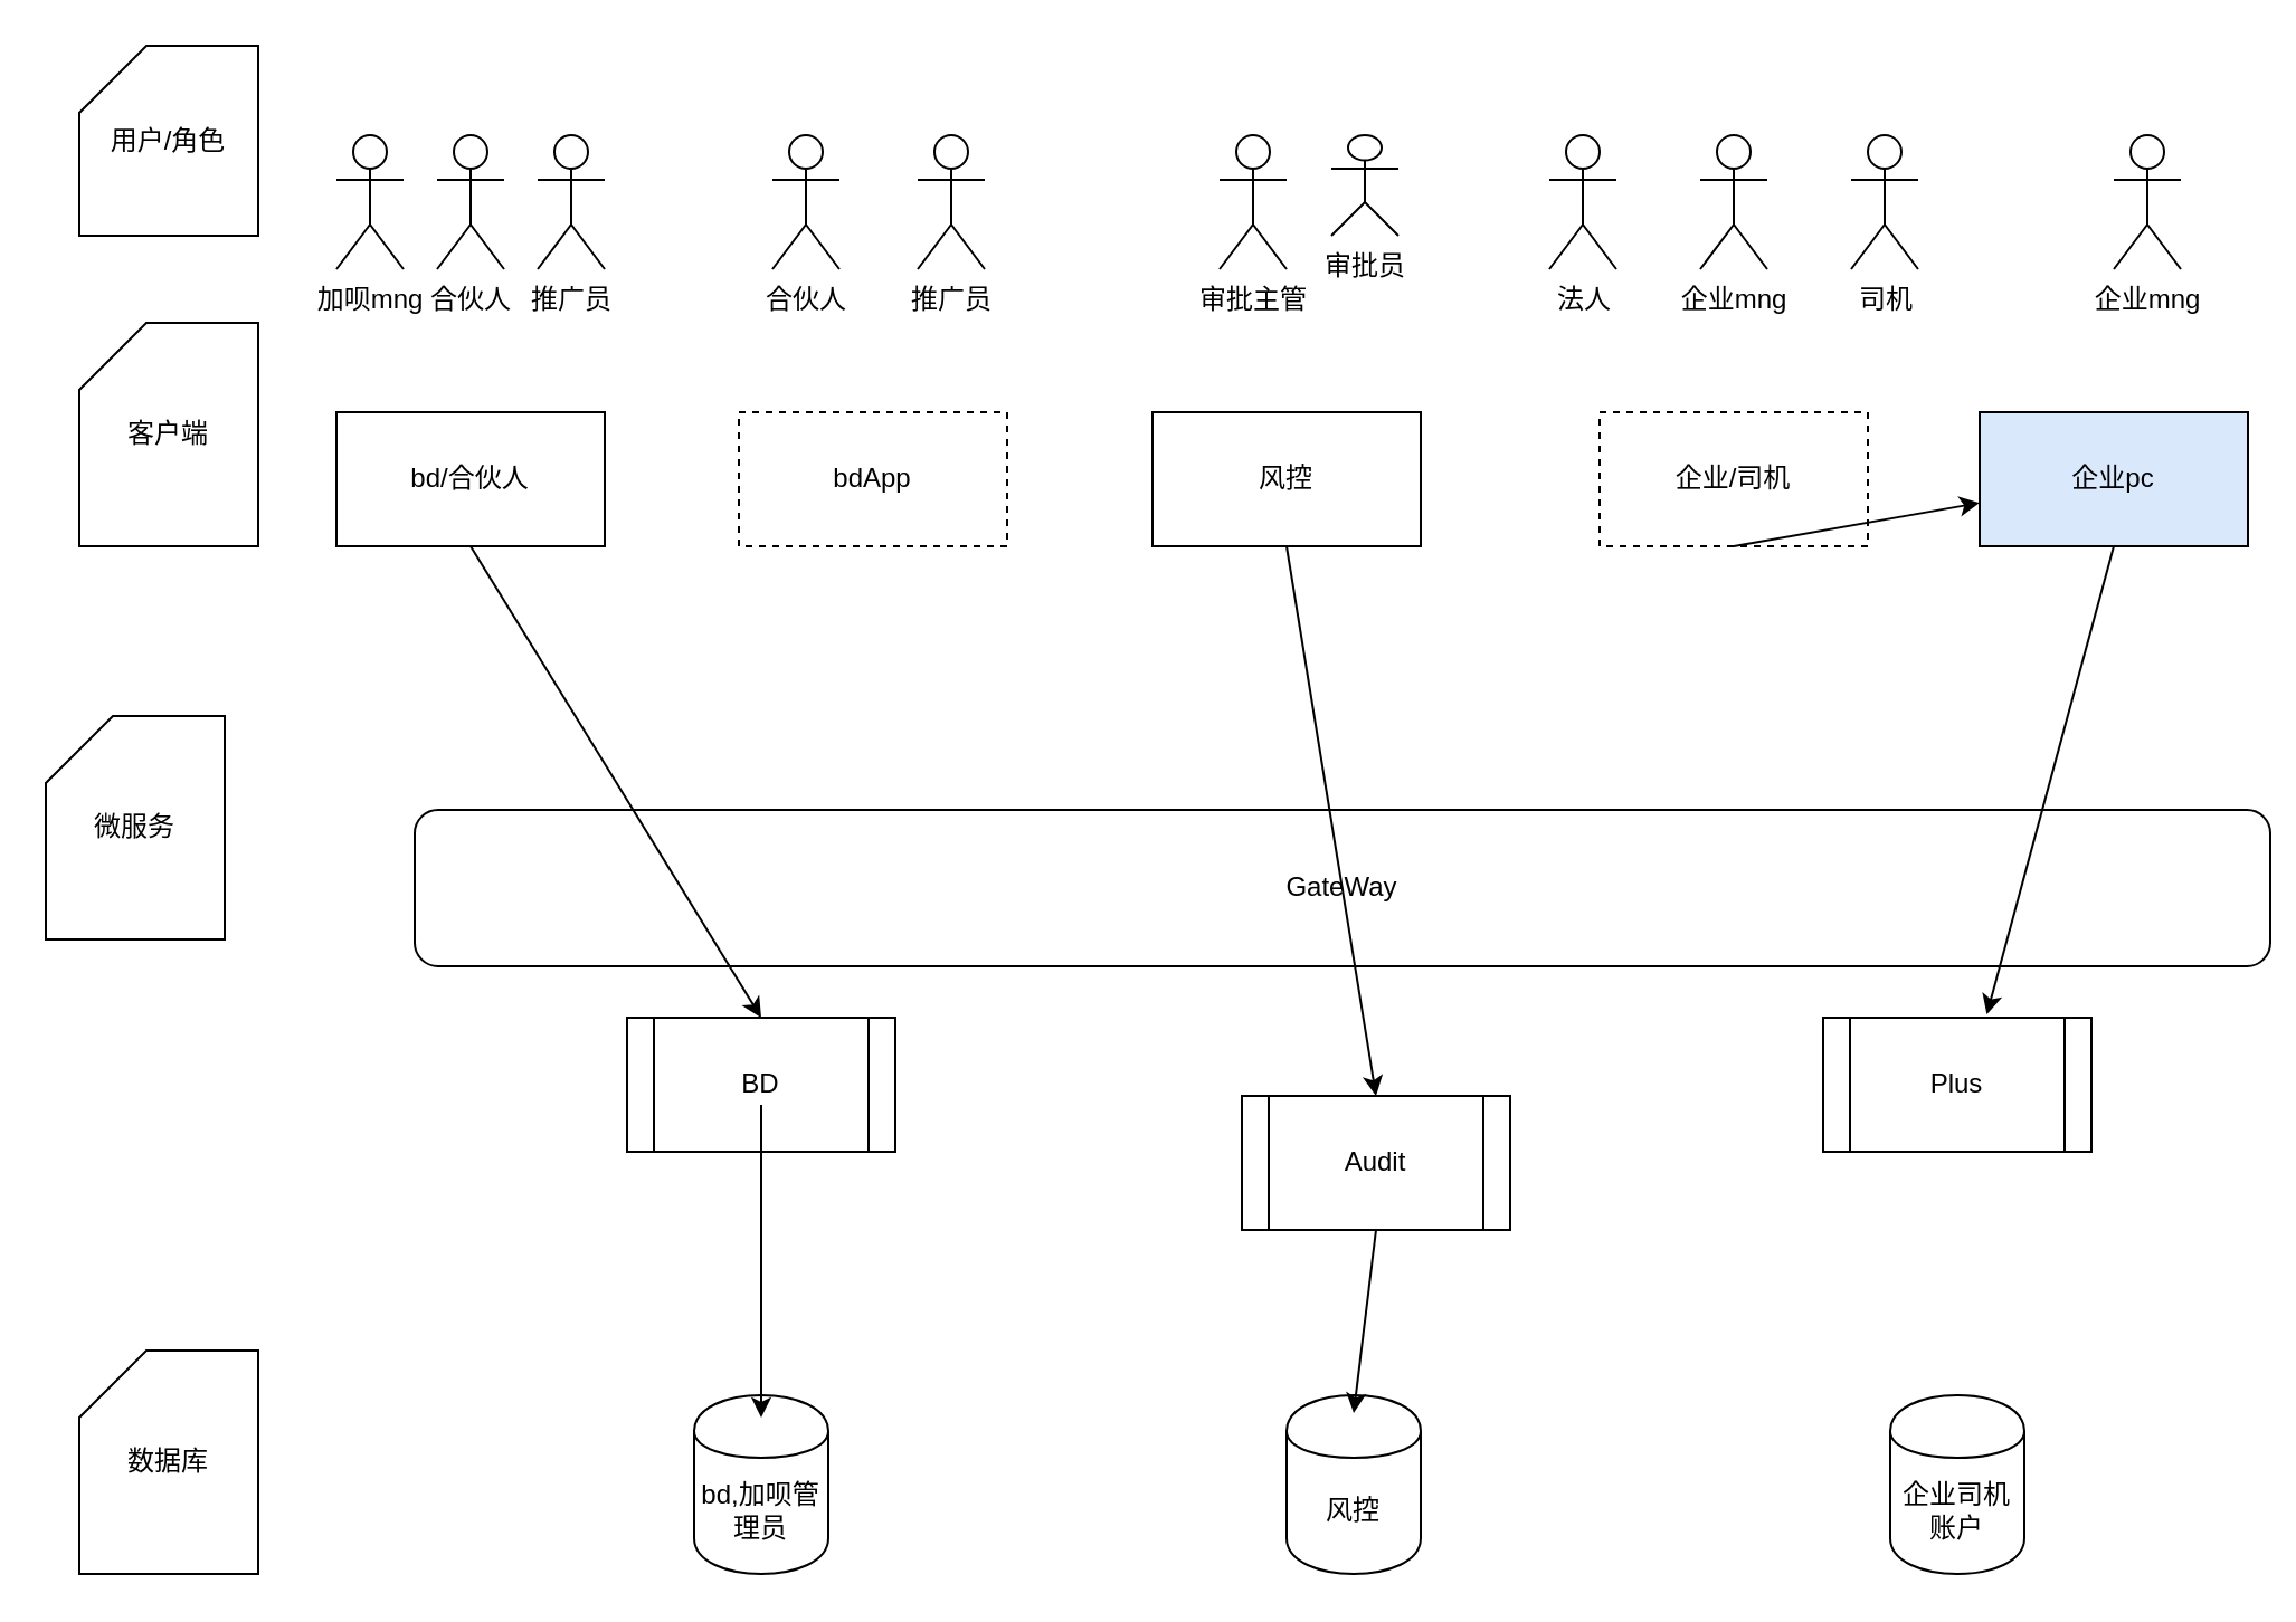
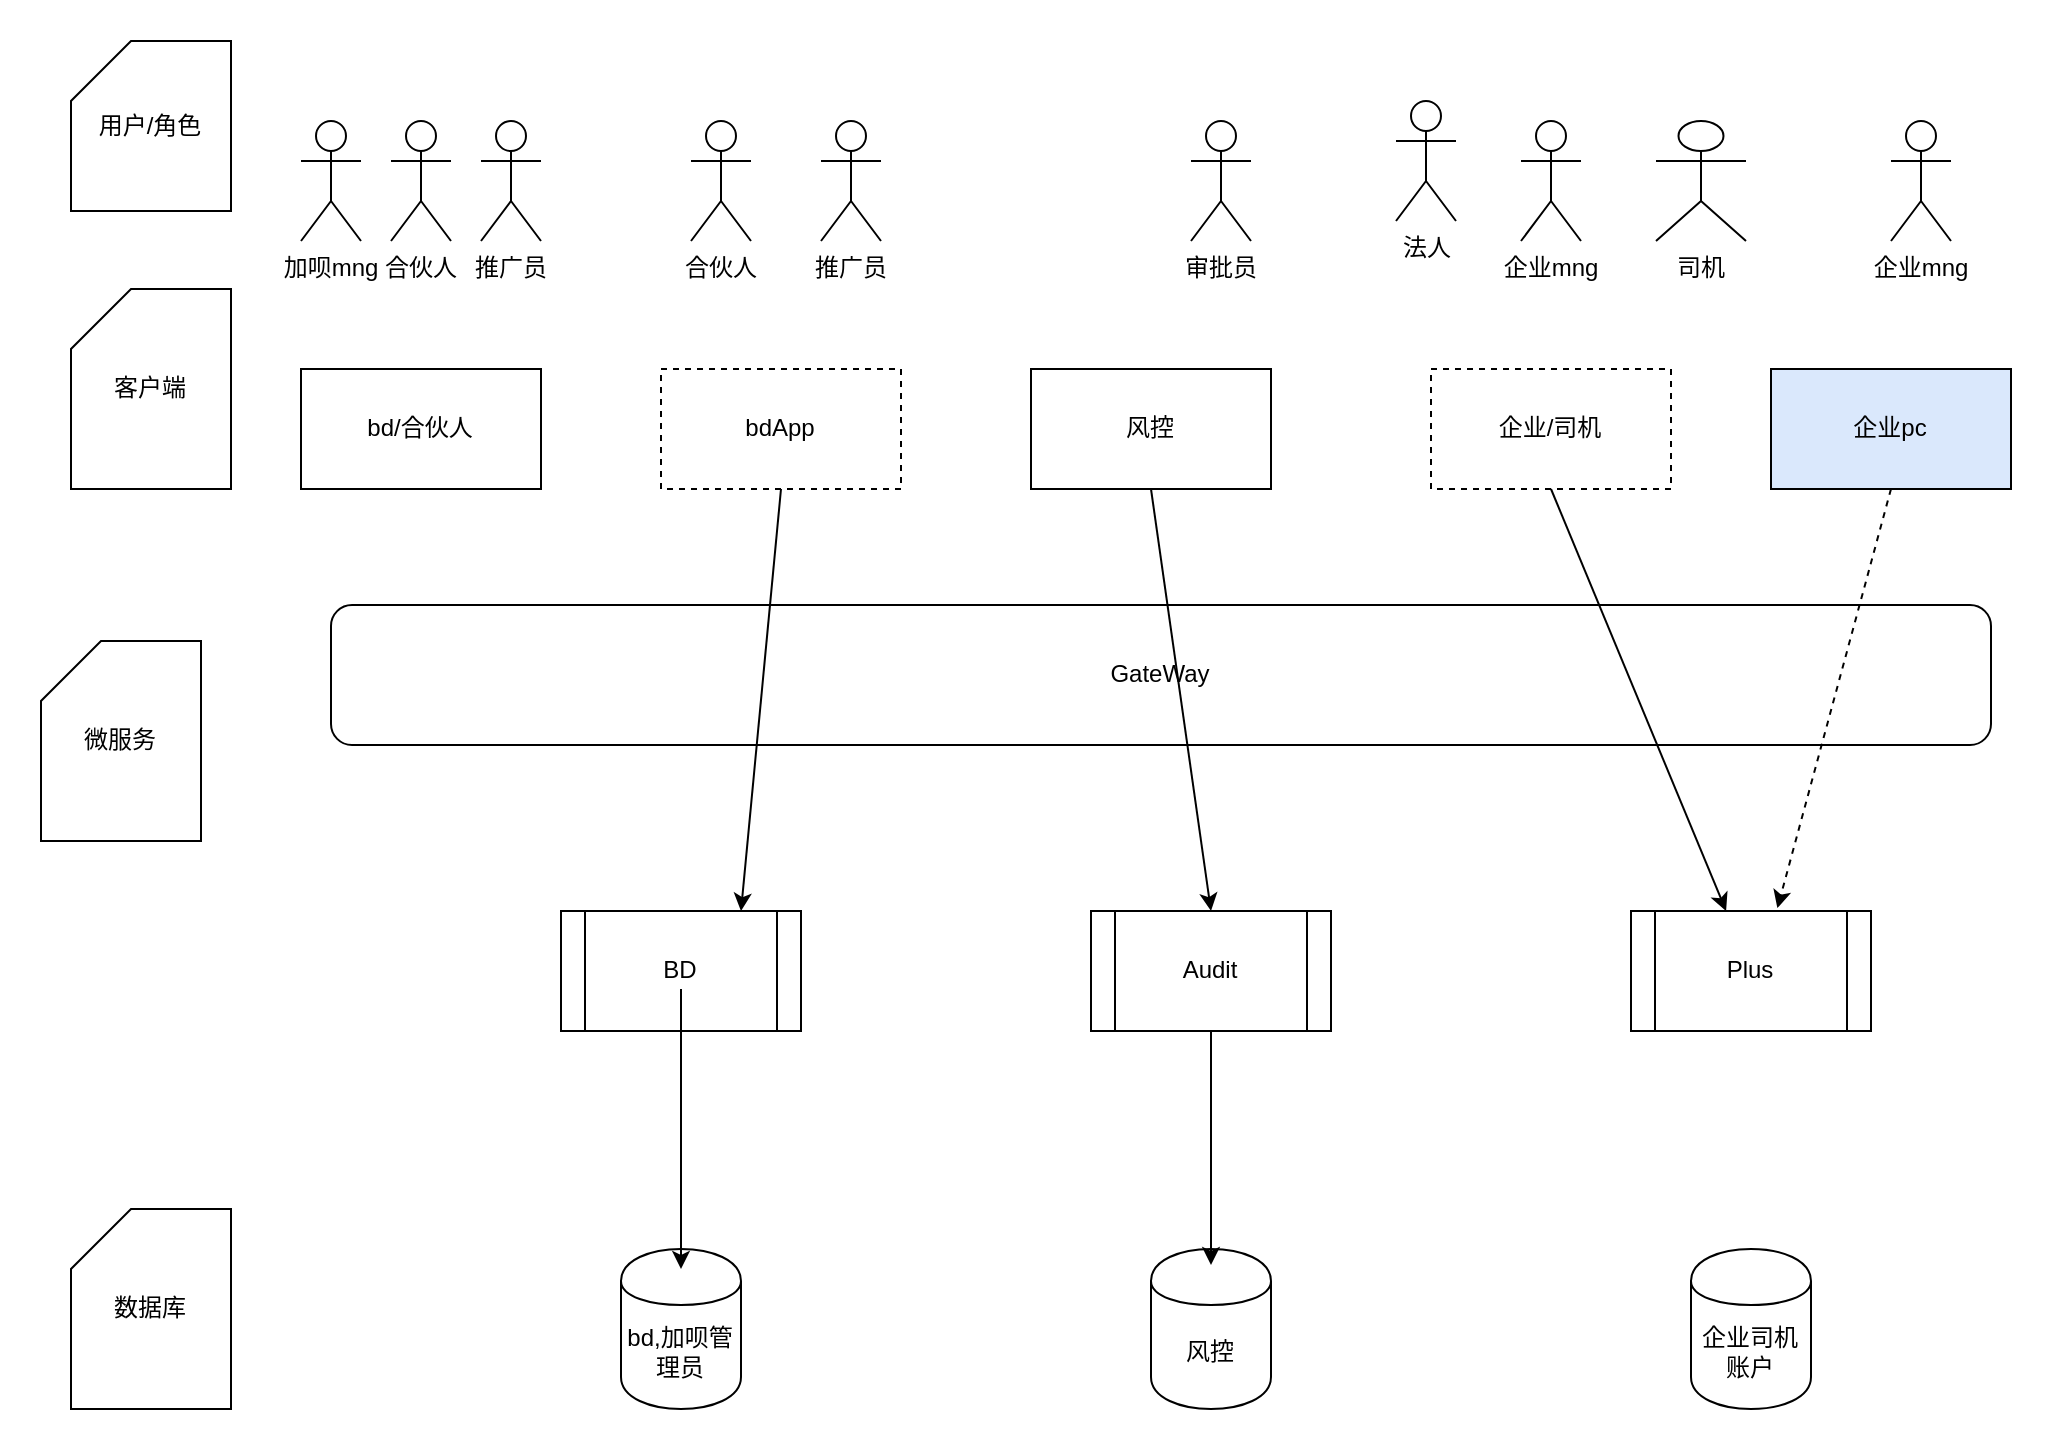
  <mxCell id="0" />
  <mxCell id="1" parent="0" />
  <mxCell id="2" value="企业/司机" style="rounded=0;whiteSpace=wrap;html=1;flipH=0;dashed=1;" parent="1" vertex="1"><mxGeometry x="715" y="184" width="120" height="60" as="geometry" /></mxCell>
  <mxCell id="3" value="风控" style="rounded=0;whiteSpace=wrap;html=1;flipH=0;" parent="1" vertex="1"><mxGeometry x="515" y="184" width="120" height="60" as="geometry" /></mxCell>
  <mxCell id="4" value="企业pc" style="rounded=0;whiteSpace=wrap;html=1;flipH=0;fillColor=#dae8fc;" parent="1" vertex="1"><mxGeometry x="885" y="184" width="120" height="60" as="geometry" /></mxCell>
  <mxCell id="5" value="bd/合伙人" style="rounded=0;whiteSpace=wrap;html=1;flipH=0;" parent="1" vertex="1"><mxGeometry x="150" y="184" width="120" height="60" as="geometry" /></mxCell>
  <mxCell id="6" value="bdApp" style="rounded=0;whiteSpace=wrap;html=1;flipH=0;dashed=1;" parent="1" vertex="1"><mxGeometry x="330" y="184" width="120" height="60" as="geometry" /></mxCell>
- <mxCell id="7" value="GateWay" style="rounded=1;whiteSpace=wrap;html=1;" parent="1" vertex="1"><mxGeometry x="185" y="362" width="830" height="70" as="geometry" /></mxCell>
+ <mxCell id="7" value="GateWay" style="rounded=1;whiteSpace=wrap;html=1;" parent="1" vertex="1"><mxGeometry x="165" y="302" width="830" height="70" as="geometry" /></mxCell>
  <mxCell id="8" value="BD" style="shape=process;whiteSpace=wrap;html=1;backgroundOutline=1;" parent="1" vertex="1"><mxGeometry x="280" y="455" width="120" height="60" as="geometry" /></mxCell>
- <mxCell id="9" value="Audit" style="shape=process;whiteSpace=wrap;html=1;backgroundOutline=1;" parent="1" vertex="1"><mxGeometry x="555" y="490" width="120" height="60" as="geometry" /></mxCell>
+ <mxCell id="9" value="Audit" style="shape=process;whiteSpace=wrap;html=1;backgroundOutline=1;" parent="1" vertex="1"><mxGeometry x="545" y="455" width="120" height="60" as="geometry" /></mxCell>
  <mxCell id="10" value="Plus" style="shape=process;whiteSpace=wrap;html=1;backgroundOutline=1;" parent="1" vertex="1"><mxGeometry x="815" y="455" width="120" height="60" as="geometry" /></mxCell>
  <mxCell id="11" value="bd,加呗管理员" style="shape=cylinder;whiteSpace=wrap;html=1;boundedLbl=1;backgroundOutline=1;" parent="1" vertex="1"><mxGeometry x="310" y="624" width="60" height="80" as="geometry" /></mxCell>
  <mxCell id="12" value="风控" style="shape=cylinder;whiteSpace=wrap;html=1;boundedLbl=1;backgroundOutline=1;" parent="1" vertex="1"><mxGeometry x="575" y="624" width="60" height="80" as="geometry" /></mxCell>
  <mxCell id="13" value="企业司机账户" style="shape=cylinder;whiteSpace=wrap;html=1;boundedLbl=1;backgroundOutline=1;" parent="1" vertex="1"><mxGeometry x="845" y="624" width="60" height="80" as="geometry" /></mxCell>
- <mxCell id="14" value="法人" style="shape=umlActor;verticalLabelPosition=bottom;labelBackgroundColor=#ffffff;verticalAlign=top;html=1;outlineConnect=0;flipH=0;" parent="1" vertex="1"><mxGeometry x="692.5" y="60" width="30" height="60" as="geometry" /></mxCell>
+ <mxCell id="14" value="法人" style="shape=umlActor;verticalLabelPosition=bottom;labelBackgroundColor=#ffffff;verticalAlign=top;html=1;outlineConnect=0;flipH=0;" parent="1" vertex="1"><mxGeometry x="697.5" y="50" width="30" height="60" as="geometry" /></mxCell>
  <mxCell id="15" value="企业mng" style="shape=umlActor;verticalLabelPosition=bottom;labelBackgroundColor=#ffffff;verticalAlign=top;html=1;outlineConnect=0;flipH=0;" parent="1" vertex="1"><mxGeometry x="760" y="60" width="30" height="60" as="geometry" /></mxCell>
- <mxCell id="16" value="司机" style="shape=umlActor;verticalLabelPosition=bottom;labelBackgroundColor=#ffffff;verticalAlign=top;html=1;outlineConnect=0;flipH=0;" parent="1" vertex="1"><mxGeometry x="827.5" y="60" width="30" height="60" as="geometry" /></mxCell>
- <mxCell id="17" value="审批主管" style="shape=umlActor;verticalLabelPosition=bottom;labelBackgroundColor=#ffffff;verticalAlign=top;html=1;outlineConnect=0;flipH=0;" parent="1" vertex="1"><mxGeometry x="545" y="60" width="30" height="60" as="geometry" /></mxCell>
- <mxCell id="18" value="审批员" style="shape=umlActor;verticalLabelPosition=bottom;labelBackgroundColor=#ffffff;verticalAlign=top;html=1;outlineConnect=0;flipH=0;" parent="1" vertex="1"><mxGeometry x="595" y="60" width="30" height="45" as="geometry" /></mxCell>
+ <mxCell id="16" value="司机" style="shape=umlActor;verticalLabelPosition=bottom;labelBackgroundColor=#ffffff;verticalAlign=top;html=1;outlineConnect=0;flipH=0;" parent="1" vertex="1"><mxGeometry x="827.5" y="60" width="45" height="60" as="geometry" /></mxCell>
+ <mxCell id="18" value="审批员" style="shape=umlActor;verticalLabelPosition=bottom;labelBackgroundColor=#ffffff;verticalAlign=top;html=1;outlineConnect=0;flipH=0;" parent="1" vertex="1"><mxGeometry x="595" y="60" width="30" height="60" as="geometry" /></mxCell>
  <mxCell id="19" value="企业mng" style="shape=umlActor;verticalLabelPosition=bottom;labelBackgroundColor=#ffffff;verticalAlign=top;html=1;outlineConnect=0;flipH=0;" parent="1" vertex="1"><mxGeometry x="945" y="60" width="30" height="60" as="geometry" /></mxCell>
  <mxCell id="20" value="合伙人" style="shape=umlActor;verticalLabelPosition=bottom;labelBackgroundColor=#ffffff;verticalAlign=top;html=1;outlineConnect=0;flipH=0;" parent="1" vertex="1"><mxGeometry x="195" y="60" width="30" height="60" as="geometry" /></mxCell>
  <mxCell id="21" value="推广员" style="shape=umlActor;verticalLabelPosition=bottom;labelBackgroundColor=#ffffff;verticalAlign=top;html=1;outlineConnect=0;flipH=0;" parent="1" vertex="1"><mxGeometry x="240" y="60" width="30" height="60" as="geometry" /></mxCell>
  <mxCell id="22" value="加呗mng" style="shape=umlActor;verticalLabelPosition=bottom;labelBackgroundColor=#ffffff;verticalAlign=top;html=1;outlineConnect=0;flipH=0;" parent="1" vertex="1"><mxGeometry x="150" y="60" width="30" height="60" as="geometry" /></mxCell>
  <mxCell id="23" value="合伙人" style="shape=umlActor;verticalLabelPosition=bottom;labelBackgroundColor=#ffffff;verticalAlign=top;html=1;outlineConnect=0;flipH=0;" parent="1" vertex="1"><mxGeometry x="345" y="60" width="30" height="60" as="geometry" /></mxCell>
  <mxCell id="24" value="推广员" style="shape=umlActor;verticalLabelPosition=bottom;labelBackgroundColor=#ffffff;verticalAlign=top;html=1;outlineConnect=0;flipH=0;" parent="1" vertex="1"><mxGeometry x="410" y="60" width="30" height="60" as="geometry" /></mxCell>
- <mxCell id="25" value="" style="endArrow=classic;html=1;exitX=0.5;exitY=1;exitDx=0;exitDy=0;" parent="1" source="2" target="4" edge="1"><mxGeometry width="50" height="50" relative="1" as="geometry"><mxPoint x="765" y="237" as="sourcePoint" /><mxPoint x="815" y="187" as="targetPoint" /></mxGeometry></mxCell>
- <mxCell id="26" value="" style="endArrow=classic;html=1;exitX=0.5;exitY=1;exitDx=0;exitDy=0;entryX=0.61;entryY=-0.024;entryDx=0;entryDy=0;entryPerimeter=0;" parent="1" source="4" target="10" edge="1"><mxGeometry width="50" height="50" relative="1" as="geometry"><mxPoint x="935" y="262" as="sourcePoint" /><mxPoint x="985" y="212" as="targetPoint" /></mxGeometry></mxCell>
+ <mxCell id="25" value="" style="endArrow=classic;html=1;exitX=0.5;exitY=1;exitDx=0;exitDy=0;" parent="1" source="2" target="10" edge="1"><mxGeometry width="50" height="50" relative="1" as="geometry"><mxPoint x="765" y="237" as="sourcePoint" /><mxPoint x="815" y="187" as="targetPoint" /></mxGeometry></mxCell>
+ <mxCell id="26" value="" style="endArrow=classic;html=1;exitX=0.5;exitY=1;exitDx=0;exitDy=0;entryX=0.61;entryY=-0.024;entryDx=0;entryDy=0;entryPerimeter=0;dashed=1;" parent="1" source="4" target="10" edge="1"><mxGeometry width="50" height="50" relative="1" as="geometry"><mxPoint x="935" y="262" as="sourcePoint" /><mxPoint x="985" y="212" as="targetPoint" /></mxGeometry></mxCell>
  <mxCell id="27" value="" style="endArrow=classic;html=1;entryX=0.5;entryY=0;entryDx=0;entryDy=0;exitX=0.5;exitY=1;exitDx=0;exitDy=0;" parent="1" source="3" target="9" edge="1"><mxGeometry width="50" height="50" relative="1" as="geometry"><mxPoint x="550" y="252" as="sourcePoint" /><mxPoint x="600" y="202" as="targetPoint" /></mxGeometry></mxCell>
- <mxCell id="28" value="" style="endArrow=classic;html=1;exitX=0.5;exitY=1;exitDx=0;exitDy=0;entryX=0.5;entryY=0;entryDx=0;entryDy=0;" parent="1" source="5" target="8" edge="1"><mxGeometry width="50" height="50" relative="1" as="geometry"><mxPoint x="315" y="434" as="sourcePoint" /><mxPoint x="365" y="384" as="targetPoint" /></mxGeometry></mxCell>
+ <mxCell id="29" value="" style="endArrow=classic;html=1;exitX=0.5;exitY=1;exitDx=0;exitDy=0;entryX=0.75;entryY=0;entryDx=0;entryDy=0;" parent="1" source="6" target="8" edge="1"><mxGeometry width="50" height="50" relative="1" as="geometry"><mxPoint x="350" y="314" as="sourcePoint" /><mxPoint x="400" y="264" as="targetPoint" /></mxGeometry></mxCell>
  <mxCell id="30" value="" style="endArrow=classic;html=1;exitX=0.5;exitY=1;exitDx=0;exitDy=0;" parent="1" source="9" edge="1"><mxGeometry width="50" height="50" relative="1" as="geometry"><mxPoint x="575" y="582" as="sourcePoint" /><mxPoint x="605" y="632" as="targetPoint" /></mxGeometry></mxCell>
  <mxCell id="31" value="" style="endArrow=classic;html=1;" parent="1" edge="1"><mxGeometry width="50" height="50" relative="1" as="geometry"><mxPoint x="340" y="494" as="sourcePoint" /><mxPoint x="340" y="634" as="targetPoint" /></mxGeometry></mxCell>
  <mxCell id="32" value="客户端" style="shape=card;whiteSpace=wrap;html=1;flipH=0;" parent="1" vertex="1"><mxGeometry x="35" y="144" width="80" height="100" as="geometry" /></mxCell>
  <mxCell id="33" value="微服务" style="shape=card;whiteSpace=wrap;html=1;" parent="1" vertex="1"><mxGeometry x="20" y="320" width="80" height="100" as="geometry" /></mxCell>
  <mxCell id="34" value="数据库" style="shape=card;whiteSpace=wrap;html=1;" parent="1" vertex="1"><mxGeometry x="35" y="604" width="80" height="100" as="geometry" /></mxCell>
  <mxCell id="35" value="用户/角色" style="shape=card;whiteSpace=wrap;html=1;flipH=0;" parent="1" vertex="1"><mxGeometry x="35" y="20" width="80" height="85" as="geometry" /></mxCell>
